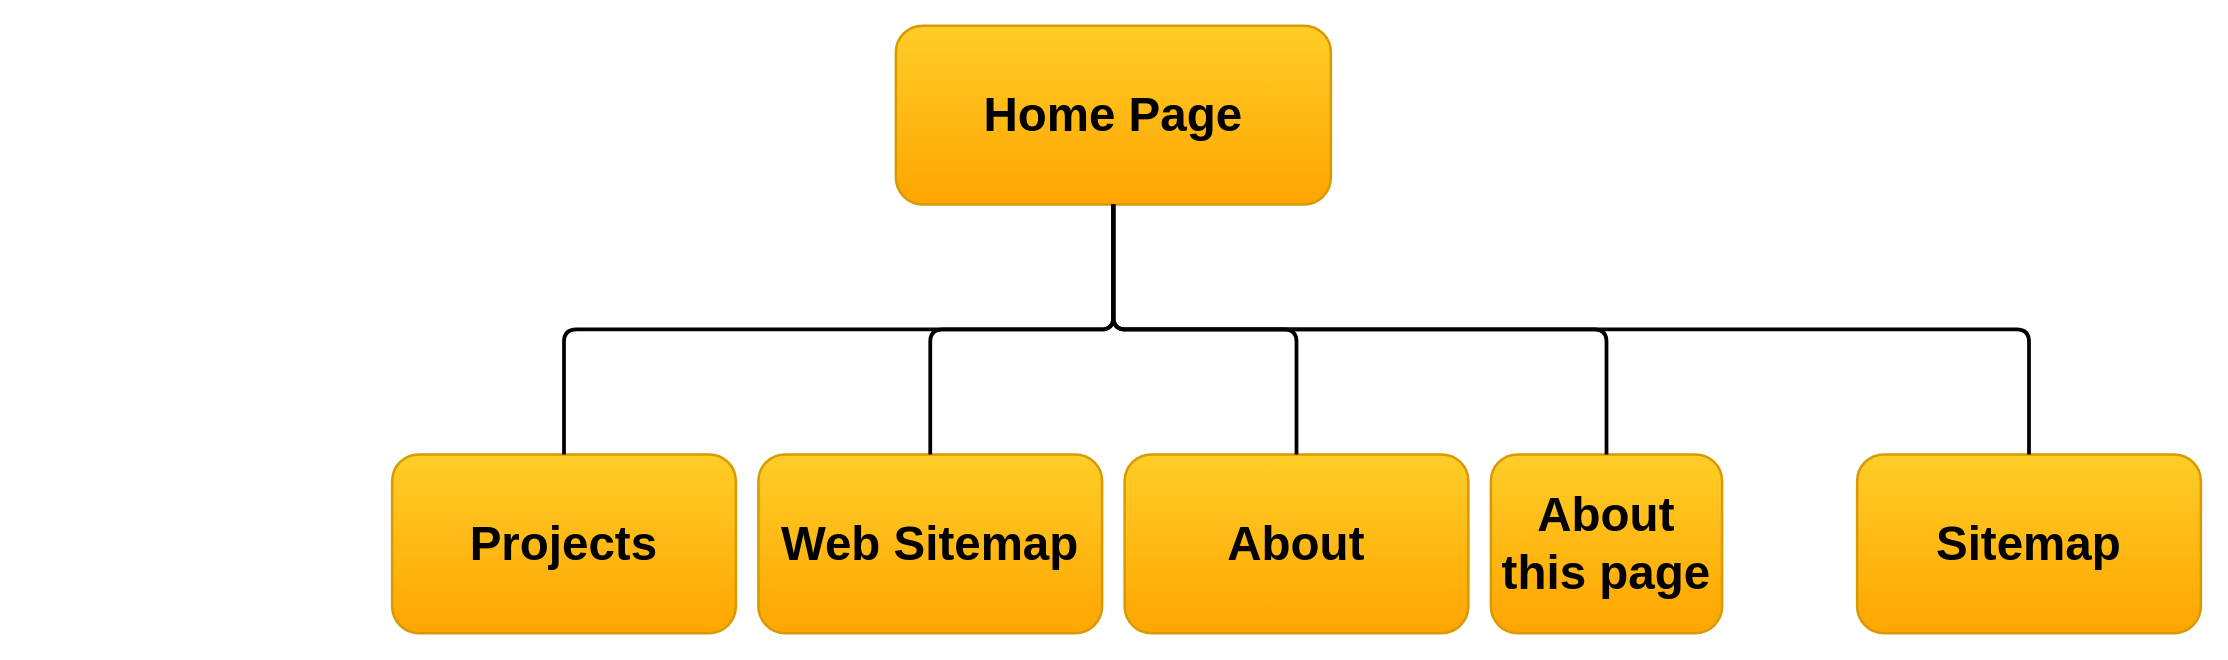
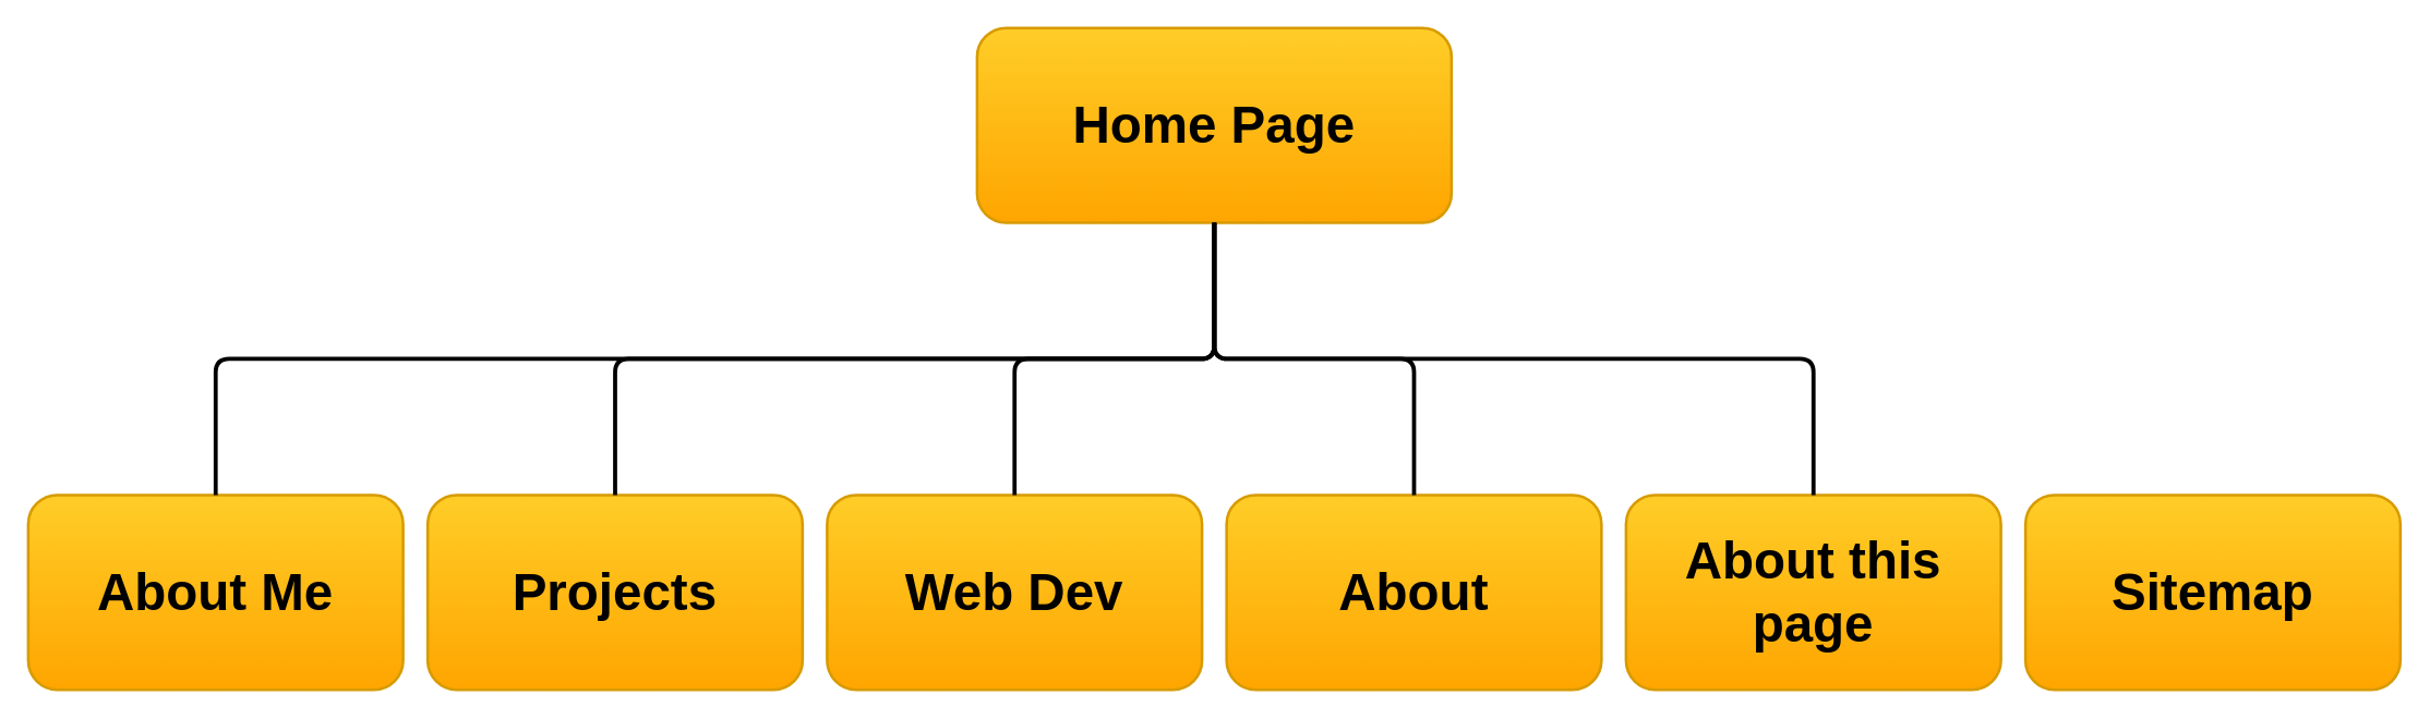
  <mxCell id="0" />
  <mxCell id="1" parent="0" />
  <mxCell id="2" value="&lt;font style=&quot;font-size: 38px;&quot;&gt;Home Page&lt;/font&gt;" style="rounded=1;whiteSpace=wrap;html=1;fillColor=#ffcd28;gradientColor=#ffa500;strokeColor=#d79b00;glass=0;shadow=0;fontStyle=1;strokeWidth=2;fontSize=38;" vertex="1" parent="1"><mxGeometry x="716" y="20" width="348" height="143" as="geometry" /></mxCell>
- <mxCell id="3" value="&lt;font style=&quot;font-size: 38px;&quot;&gt;Web Sitemap&lt;/font&gt;" style="rounded=1;whiteSpace=wrap;html=1;fillColor=#ffcd28;gradientColor=#ffa500;strokeColor=#d79b00;glass=0;shadow=0;fontStyle=1;strokeWidth=2;fontSize=38;" vertex="1" parent="1"><mxGeometry x="606" y="363" width="275" height="143" as="geometry" /></mxCell>
+ <mxCell id="3" value="&lt;font style=&quot;font-size: 38px;&quot;&gt;Web Dev&lt;/font&gt;" style="rounded=1;whiteSpace=wrap;html=1;fillColor=#ffcd28;gradientColor=#ffa500;strokeColor=#d79b00;glass=0;shadow=0;fontStyle=1;strokeWidth=2;fontSize=38;" vertex="1" parent="1"><mxGeometry x="606" y="363" width="275" height="143" as="geometry" /></mxCell>
  <mxCell id="4" value="&lt;font style=&quot;font-size: 38px;&quot;&gt;About&lt;/font&gt;" style="rounded=1;whiteSpace=wrap;html=1;fillColor=#ffcd28;gradientColor=#ffa500;strokeColor=#d79b00;glass=0;shadow=0;fontStyle=1;strokeWidth=2;fontSize=38;" vertex="1" parent="1"><mxGeometry x="899" y="363" width="275" height="143" as="geometry" /></mxCell>
- <mxCell id="5" value="&lt;font style=&quot;font-size: 38px;&quot;&gt;About this page&lt;/font&gt;" style="rounded=1;whiteSpace=wrap;html=1;fillColor=#ffcd28;gradientColor=#ffa500;strokeColor=#d79b00;glass=0;shadow=0;fontStyle=1;strokeWidth=2;fontSize=38;" vertex="1" parent="1"><mxGeometry x="1192" y="363" width="185" height="143" as="geometry" /></mxCell>
+ <mxCell id="5" value="&lt;font style=&quot;font-size: 38px;&quot;&gt;About this page&lt;/font&gt;" style="rounded=1;whiteSpace=wrap;html=1;fillColor=#ffcd28;gradientColor=#ffa500;strokeColor=#d79b00;glass=0;shadow=0;fontStyle=1;strokeWidth=2;fontSize=38;" vertex="1" parent="1"><mxGeometry x="1192" y="363" width="275" height="143" as="geometry" /></mxCell>
  <mxCell id="6" value="&lt;font style=&quot;font-size: 38px;&quot;&gt;Sitemap&lt;/font&gt;" style="rounded=1;whiteSpace=wrap;html=1;fillColor=#ffcd28;gradientColor=#ffa500;strokeColor=#d79b00;glass=0;shadow=0;fontStyle=1;strokeWidth=2;fontSize=38;" vertex="1" parent="1"><mxGeometry x="1485" y="363" width="275" height="143" as="geometry" /></mxCell>
  <mxCell id="7" value="&lt;font style=&quot;font-size: 38px;&quot;&gt;Projects&lt;/font&gt;" style="rounded=1;whiteSpace=wrap;html=1;fillColor=#ffcd28;gradientColor=#ffa500;strokeColor=#d79b00;glass=0;shadow=0;fontStyle=1;strokeWidth=2;fontSize=38;" vertex="1" parent="1"><mxGeometry x="313" y="363" width="275" height="143" as="geometry" /></mxCell>
- <mxCell id="9" value="" style="endArrow=none;html=1;rounded=1;entryX=0.5;entryY=1;entryDx=0;entryDy=0;exitX=0.5;exitY=0;exitDx=0;exitDy=0;strokeWidth=3;edgeStyle=orthogonalEdgeStyle;" edge="1" parent="1" source="6" target="2"><mxGeometry width="50" height="50" relative="1" as="geometry"><mxPoint x="987" y="240" as="sourcePoint" /><mxPoint x="1037" y="190" as="targetPoint" /></mxGeometry></mxCell>
+ <mxCell id="8" value="&lt;font style=&quot;font-size: 38px;&quot;&gt;About Me&lt;/font&gt;" style="rounded=1;whiteSpace=wrap;html=1;fillColor=#ffcd28;gradientColor=#ffa500;strokeColor=#d79b00;glass=0;shadow=0;fontStyle=1;strokeWidth=2;fontSize=38;" vertex="1" parent="1"><mxGeometry x="20" y="363" width="275" height="143" as="geometry" /></mxCell>
  <mxCell id="10" value="" style="endArrow=none;html=1;rounded=1;entryX=0.5;entryY=0;entryDx=0;entryDy=0;exitX=0.5;exitY=1;exitDx=0;exitDy=0;edgeStyle=orthogonalEdgeStyle;strokeWidth=3;" edge="1" parent="1" source="2" target="5"><mxGeometry width="50" height="50" relative="1" as="geometry"><mxPoint x="987" y="240" as="sourcePoint" /><mxPoint x="1037" y="190" as="targetPoint" /></mxGeometry></mxCell>
  <mxCell id="11" value="" style="endArrow=none;html=1;rounded=1;entryX=0.5;entryY=0;entryDx=0;entryDy=0;exitX=0.5;exitY=1;exitDx=0;exitDy=0;edgeStyle=orthogonalEdgeStyle;strokeWidth=3;" edge="1" parent="1" source="2" target="4"><mxGeometry width="50" height="50" relative="1" as="geometry"><mxPoint x="987" y="240" as="sourcePoint" /><mxPoint x="1037" y="190" as="targetPoint" /></mxGeometry></mxCell>
  <mxCell id="12" value="" style="endArrow=none;html=1;rounded=1;exitX=0.5;exitY=0;exitDx=0;exitDy=0;entryX=0.5;entryY=1;entryDx=0;entryDy=0;edgeStyle=orthogonalEdgeStyle;strokeWidth=3;" edge="1" parent="1" source="3" target="2"><mxGeometry width="50" height="50" relative="1" as="geometry"><mxPoint x="987" y="240" as="sourcePoint" /><mxPoint x="808" y="249" as="targetPoint" /></mxGeometry></mxCell>
  <mxCell id="13" value="" style="endArrow=none;html=1;rounded=1;entryX=0.5;entryY=0;entryDx=0;entryDy=0;exitX=0.5;exitY=1;exitDx=0;exitDy=0;edgeStyle=orthogonalEdgeStyle;strokeWidth=3;" edge="1" parent="1" source="2" target="7"><mxGeometry width="50" height="50" relative="1" as="geometry"><mxPoint x="987" y="240" as="sourcePoint" /><mxPoint x="1037" y="190" as="targetPoint" /></mxGeometry></mxCell>
+ <mxCell id="14" value="" style="endArrow=none;html=1;rounded=1;entryX=0.5;entryY=1;entryDx=0;entryDy=0;exitX=0.5;exitY=0;exitDx=0;exitDy=0;edgeStyle=orthogonalEdgeStyle;strokeWidth=3;" edge="1" parent="1" source="8" target="2"><mxGeometry width="50" height="50" relative="1" as="geometry"><mxPoint x="987" y="240" as="sourcePoint" /><mxPoint x="1037" y="190" as="targetPoint" /></mxGeometry></mxCell>
